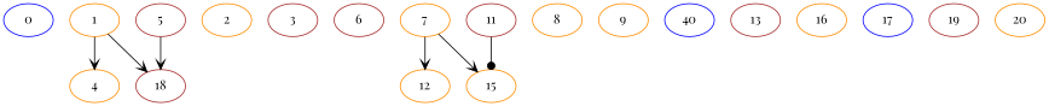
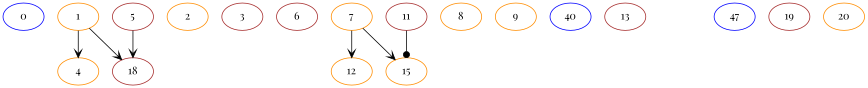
  digraph {
    fontname="Playfair Display"
    node [Weight=7 color=darkorange fontname="Playfair Display"]
    edge [Weight=60 arrowhead=vee fontname="Playfair Display"]
    0 [Weight=5 color=blue]
    1 [Weight=8]
    4 [Weight=3]
    18 [color=brown]
    2
    3 [color=brown]
    5 [Weight=4 color=brown]
    6 [Weight=8 color=brown]
    7 [Weight=6]
    12 [Weight=9]
    15 [Weight=5]
    8
    9 [Weight=9]
    n14 [Weight=6 color=blue label=40]
    11 [Weight=4 color=brown]
    13 [Weight=2 color=brown]
-   16 [Weight=2]
-   17 [Weight=2 color=blue]
+   17 [Weight=2 color=blue label=47]
    19 [Weight=5 color=brown]
    20 [Weight=4]
    1 -> 4 [Weight=18]
    1 -> 18 [Weight=12]
    5 -> 18 [Weight=54]
    7 -> 12
    7 -> 15
    11 -> 15 [Weight=36 arrowhead=dot]
  }
